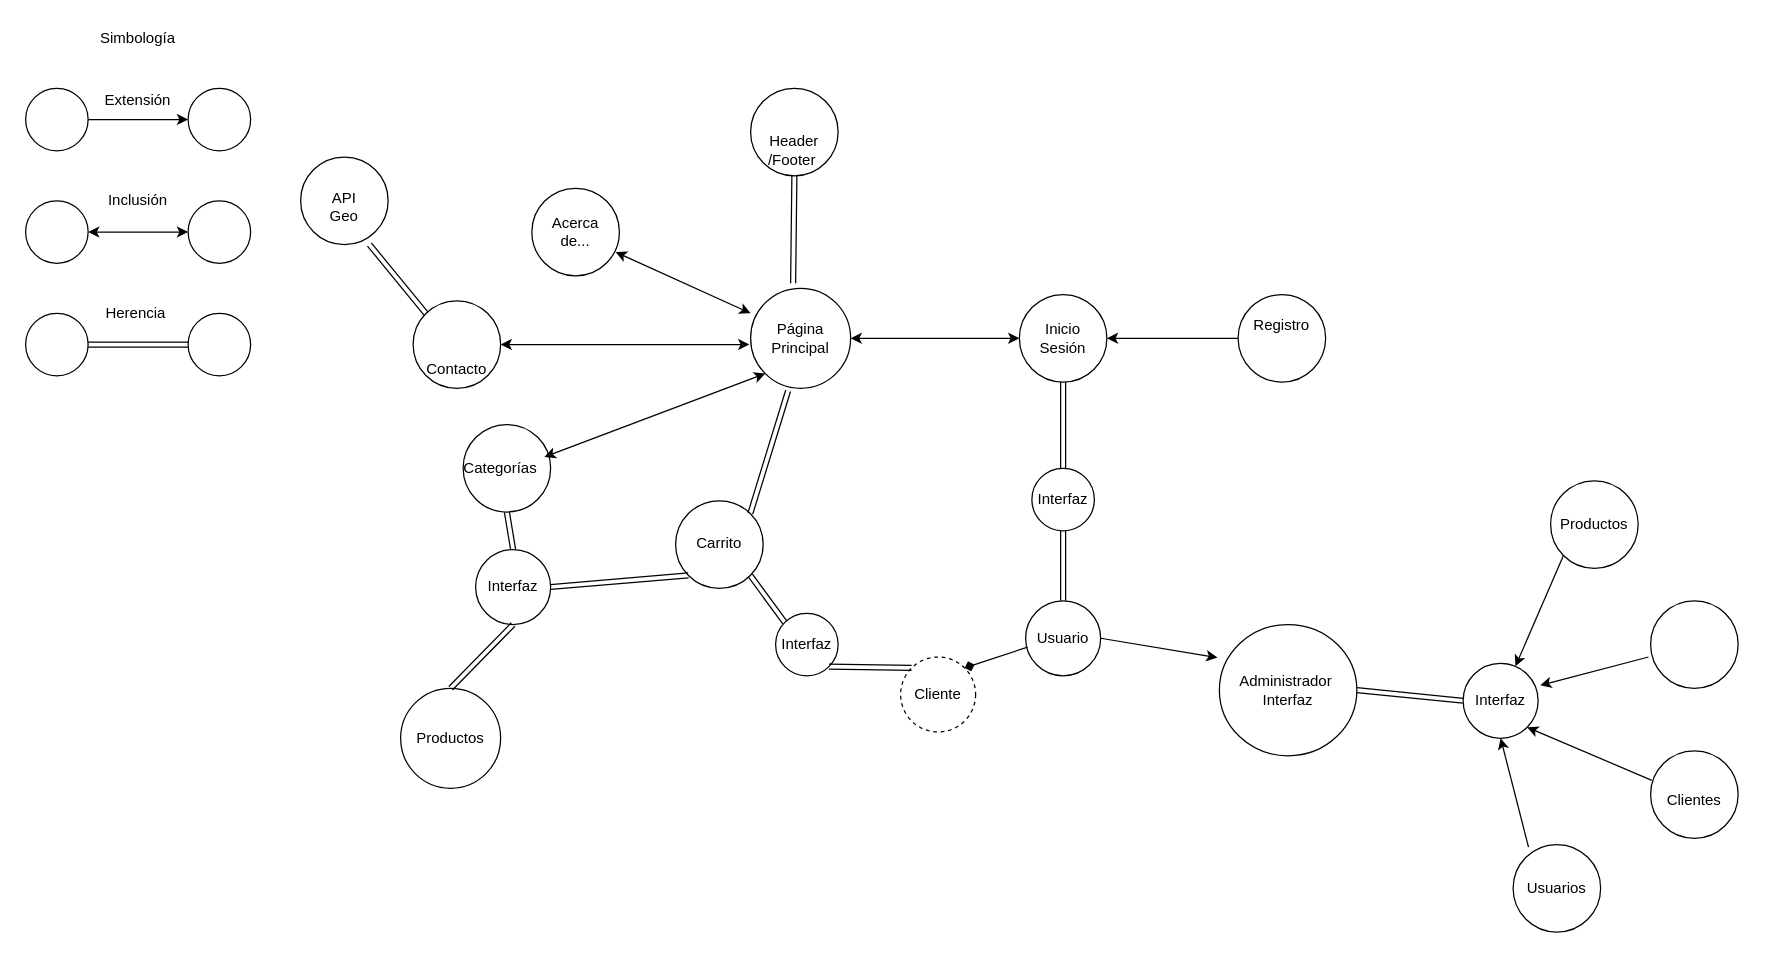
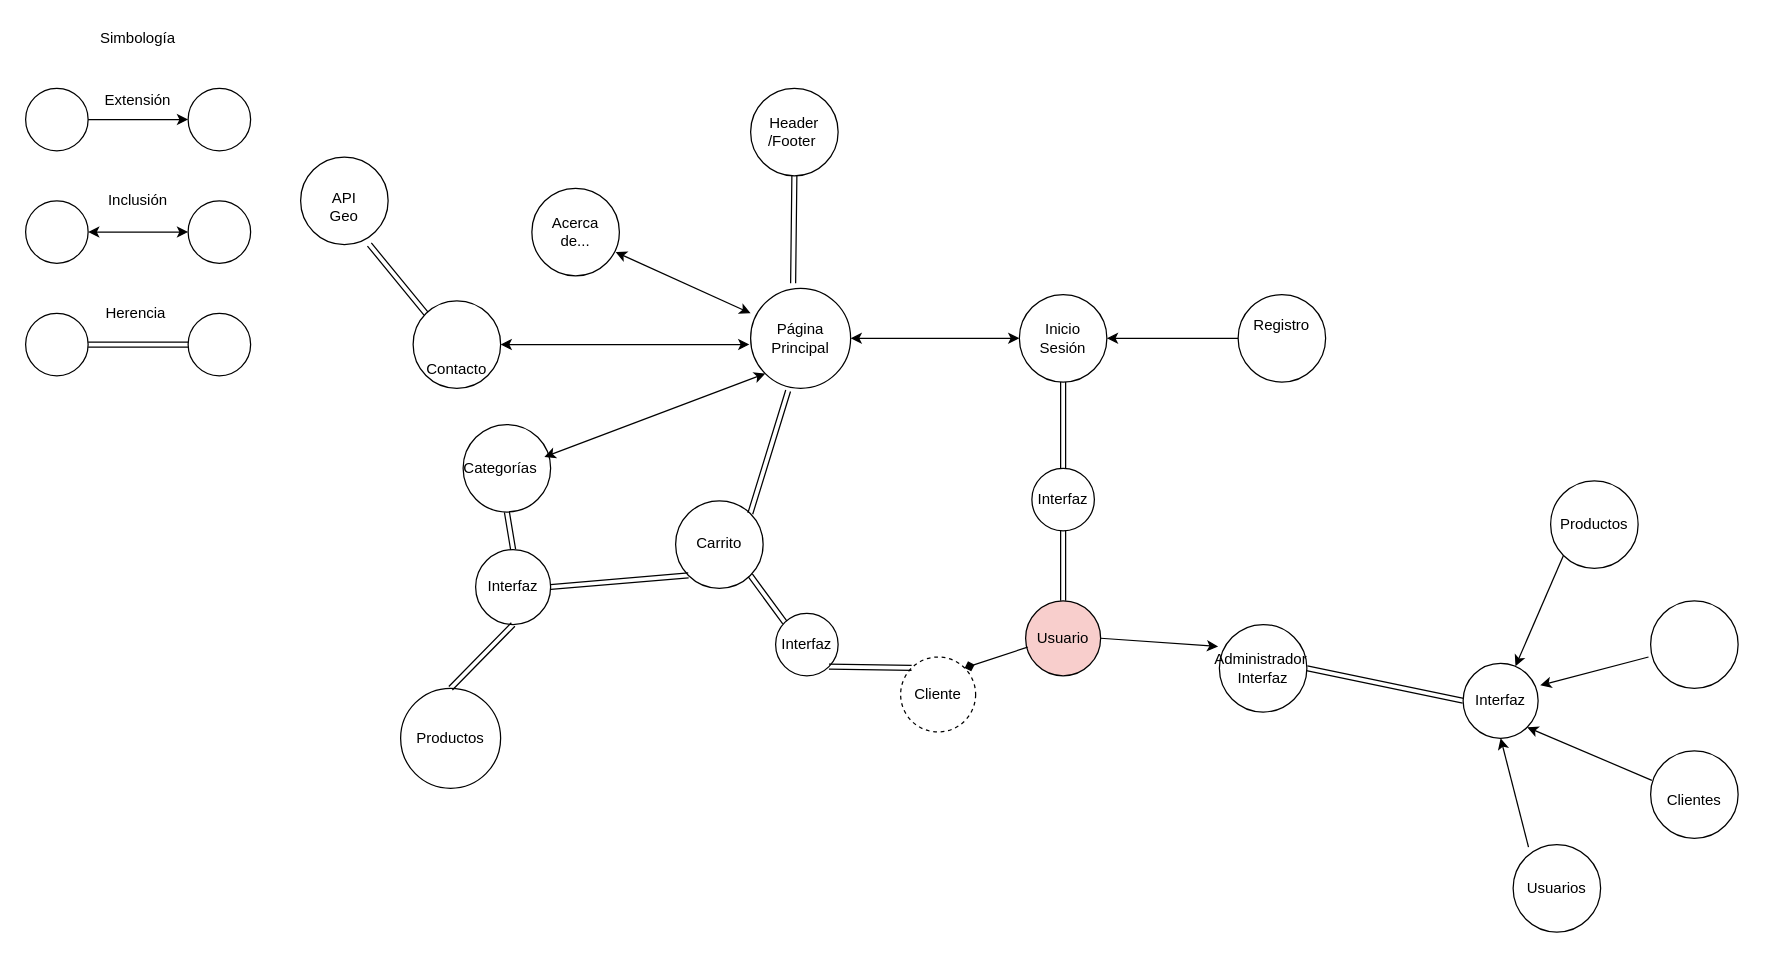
  <mxCell id="0" />
  <mxCell id="1" parent="0" />
  <mxCell id="2" value="" style="ellipse;whiteSpace=wrap;html=1;aspect=fixed;" vertex="1" parent="1"><mxGeometry x="20" y="70" width="50" height="50" as="geometry" /></mxCell>
  <mxCell id="3" value="Simbología" style="text;html=1;strokeColor=none;fillColor=none;align=center;verticalAlign=middle;whiteSpace=wrap;rounded=0;" vertex="1" parent="1"><mxGeometry x="80" y="20" width="60" height="20" as="geometry" /></mxCell>
  <mxCell id="4" value="" style="ellipse;whiteSpace=wrap;html=1;aspect=fixed;" vertex="1" parent="1"><mxGeometry x="150" y="70" width="50" height="50" as="geometry" /></mxCell>
  <mxCell id="5" value="" style="endArrow=classic;html=1;entryX=0;entryY=0.5;entryDx=0;entryDy=0;exitX=1;exitY=0.5;exitDx=0;exitDy=0;" edge="1" parent="1" source="2" target="4"><mxGeometry width="50" height="50" relative="1" as="geometry"><mxPoint x="70" y="180" as="sourcePoint" /><mxPoint x="120" y="130" as="targetPoint" /></mxGeometry></mxCell>
  <mxCell id="6" value="Extensión" style="text;html=1;strokeColor=none;fillColor=none;align=center;verticalAlign=middle;whiteSpace=wrap;rounded=0;" vertex="1" parent="1"><mxGeometry x="90" y="70" width="40" height="20" as="geometry" /></mxCell>
  <mxCell id="7" value="" style="ellipse;whiteSpace=wrap;html=1;aspect=fixed;" vertex="1" parent="1"><mxGeometry x="600" y="230" width="80" height="80" as="geometry" /></mxCell>
  <mxCell id="8" value="" style="ellipse;whiteSpace=wrap;html=1;aspect=fixed;" vertex="1" parent="1"><mxGeometry x="20" y="160" width="50" height="50" as="geometry" /></mxCell>
  <mxCell id="9" value="" style="ellipse;whiteSpace=wrap;html=1;aspect=fixed;" vertex="1" parent="1"><mxGeometry x="150" y="160" width="50" height="50" as="geometry" /></mxCell>
  <mxCell id="10" value="" style="endArrow=classic;startArrow=classic;html=1;entryX=0;entryY=0.5;entryDx=0;entryDy=0;exitX=1;exitY=0.5;exitDx=0;exitDy=0;" edge="1" parent="1" source="8" target="9"><mxGeometry width="50" height="50" relative="1" as="geometry"><mxPoint x="60" y="260" as="sourcePoint" /><mxPoint x="110" y="210" as="targetPoint" /></mxGeometry></mxCell>
  <mxCell id="11" value="Inclusión" style="text;html=1;strokeColor=none;fillColor=none;align=center;verticalAlign=middle;whiteSpace=wrap;rounded=0;" vertex="1" parent="1"><mxGeometry x="90" y="150" width="40" height="20" as="geometry" /></mxCell>
  <mxCell id="12" value="" style="ellipse;whiteSpace=wrap;html=1;aspect=fixed;" vertex="1" parent="1"><mxGeometry x="20" y="250" width="50" height="50" as="geometry" /></mxCell>
  <mxCell id="13" value="" style="ellipse;whiteSpace=wrap;html=1;aspect=fixed;" vertex="1" parent="1"><mxGeometry x="150" y="250" width="50" height="50" as="geometry" /></mxCell>
  <mxCell id="14" value="" style="shape=link;html=1;exitX=1;exitY=0.5;exitDx=0;exitDy=0;entryX=0;entryY=0.5;entryDx=0;entryDy=0;" edge="1" parent="1" source="12" target="13"><mxGeometry width="100" relative="1" as="geometry"><mxPoint x="50" y="270" as="sourcePoint" /><mxPoint x="150" y="270" as="targetPoint" /></mxGeometry></mxCell>
  <mxCell id="15" value="Herencia&amp;nbsp;" style="text;html=1;strokeColor=none;fillColor=none;align=center;verticalAlign=middle;whiteSpace=wrap;rounded=0;" vertex="1" parent="1"><mxGeometry x="90" y="240" width="40" height="20" as="geometry" /></mxCell>
  <mxCell id="16" value="Página Principal" style="text;html=1;strokeColor=none;fillColor=none;align=center;verticalAlign=middle;whiteSpace=wrap;rounded=0;" vertex="1" parent="1"><mxGeometry x="620" y="260" width="40" height="20" as="geometry" /></mxCell>
  <mxCell id="17" value="" style="ellipse;whiteSpace=wrap;html=1;aspect=fixed;" vertex="1" parent="1"><mxGeometry x="815" y="235" width="70" height="70" as="geometry" /></mxCell>
  <mxCell id="18" value="Inicio Sesión" style="text;html=1;strokeColor=none;fillColor=none;align=center;verticalAlign=middle;whiteSpace=wrap;rounded=0;" vertex="1" parent="1"><mxGeometry x="830" y="260" width="40" height="20" as="geometry" /></mxCell>
  <mxCell id="19" value="" style="endArrow=classic;startArrow=classic;html=1;exitX=1;exitY=0.5;exitDx=0;exitDy=0;entryX=0;entryY=0.5;entryDx=0;entryDy=0;" edge="1" parent="1" source="7" target="17"><mxGeometry width="50" height="50" relative="1" as="geometry"><mxPoint x="720" y="340" as="sourcePoint" /><mxPoint x="770" y="290" as="targetPoint" /></mxGeometry></mxCell>
  <mxCell id="20" value="" style="ellipse;whiteSpace=wrap;html=1;aspect=fixed;" vertex="1" parent="1"><mxGeometry x="600" y="70" width="70" height="70" as="geometry" /></mxCell>
  <mxCell id="21" value="" style="shape=link;html=1;entryX=0.5;entryY=1;entryDx=0;entryDy=0;exitX=0.425;exitY=-0.05;exitDx=0;exitDy=0;exitPerimeter=0;" edge="1" parent="1" source="7" target="20"><mxGeometry width="100" relative="1" as="geometry"><mxPoint x="530" y="170" as="sourcePoint" /><mxPoint x="630" y="170" as="targetPoint" /></mxGeometry></mxCell>
- <mxCell id="22" value="Header&lt;br&gt;/Footer&amp;nbsp;" style="text;html=1;strokeColor=none;fillColor=none;align=center;verticalAlign=middle;whiteSpace=wrap;rounded=0;" vertex="1" parent="1"><mxGeometry x="615" y="110" width="40" height="20" as="geometry" /></mxCell>
+ <mxCell id="22" value="Header&lt;br&gt;/Footer&amp;nbsp;" style="text;html=1;strokeColor=none;fillColor=none;align=center;verticalAlign=middle;whiteSpace=wrap;rounded=0;" vertex="1" parent="1"><mxGeometry x="615" y="95" width="40" height="20" as="geometry" /></mxCell>
  <mxCell id="23" value="" style="ellipse;whiteSpace=wrap;html=1;aspect=fixed;" vertex="1" parent="1"><mxGeometry x="825" y="374" width="50" height="50" as="geometry" /></mxCell>
  <mxCell id="24" value="Interfaz" style="text;html=1;strokeColor=none;fillColor=none;align=center;verticalAlign=middle;whiteSpace=wrap;rounded=0;" vertex="1" parent="1"><mxGeometry x="830" y="389" width="40" height="20" as="geometry" /></mxCell>
  <mxCell id="25" value="" style="shape=link;html=1;entryX=0.5;entryY=1;entryDx=0;entryDy=0;exitX=0.5;exitY=0;exitDx=0;exitDy=0;" edge="1" parent="1" source="23" target="17"><mxGeometry width="100" relative="1" as="geometry"><mxPoint x="700" y="340" as="sourcePoint" /><mxPoint x="800" y="340" as="targetPoint" /></mxGeometry></mxCell>
  <mxCell id="26" value="" style="ellipse;whiteSpace=wrap;html=1;aspect=fixed;" vertex="1" parent="1"><mxGeometry x="425" y="150" width="70" height="70" as="geometry" /></mxCell>
  <mxCell id="27" value="" style="ellipse;whiteSpace=wrap;html=1;aspect=fixed;" vertex="1" parent="1"><mxGeometry x="990" y="235" width="70" height="70" as="geometry" /></mxCell>
  <mxCell id="28" value="Registro" style="text;html=1;strokeColor=none;fillColor=none;align=center;verticalAlign=middle;whiteSpace=wrap;rounded=0;" vertex="1" parent="1"><mxGeometry x="1005" y="250" width="40" height="20" as="geometry" /></mxCell>
  <mxCell id="29" value="" style="endArrow=classic;html=1;entryX=1;entryY=0.5;entryDx=0;entryDy=0;exitX=0;exitY=0.5;exitDx=0;exitDy=0;" edge="1" parent="1" source="27" target="17"><mxGeometry width="50" height="50" relative="1" as="geometry"><mxPoint x="900" y="320" as="sourcePoint" /><mxPoint x="950" y="270" as="targetPoint" /></mxGeometry></mxCell>
  <mxCell id="30" value="Acerca de..." style="text;html=1;strokeColor=none;fillColor=none;align=center;verticalAlign=middle;whiteSpace=wrap;rounded=0;" vertex="1" parent="1"><mxGeometry x="440" y="175" width="40" height="20" as="geometry" /></mxCell>
  <mxCell id="31" value="" style="ellipse;whiteSpace=wrap;html=1;aspect=fixed;" vertex="1" parent="1"><mxGeometry x="330" y="240" width="70" height="70" as="geometry" /></mxCell>
  <mxCell id="32" value="Contacto" style="text;html=1;strokeColor=none;fillColor=none;align=center;verticalAlign=middle;whiteSpace=wrap;rounded=0;" vertex="1" parent="1"><mxGeometry x="345" y="285" width="40" height="20" as="geometry" /></mxCell>
  <mxCell id="33" value="" style="endArrow=classic;startArrow=classic;html=1;exitX=1;exitY=0.5;exitDx=0;exitDy=0;" edge="1" parent="1" source="31"><mxGeometry width="50" height="50" relative="1" as="geometry"><mxPoint x="520" y="330" as="sourcePoint" /><mxPoint x="599" y="275" as="targetPoint" /></mxGeometry></mxCell>
  <mxCell id="34" value="" style="endArrow=classic;startArrow=classic;html=1;entryX=0;entryY=0.25;entryDx=0;entryDy=0;entryPerimeter=0;exitX=0.957;exitY=0.729;exitDx=0;exitDy=0;exitPerimeter=0;" edge="1" parent="1" source="26" target="7"><mxGeometry width="50" height="50" relative="1" as="geometry"><mxPoint x="540" y="240" as="sourcePoint" /><mxPoint x="540" y="80" as="targetPoint" /></mxGeometry></mxCell>
  <mxCell id="35" value="" style="ellipse;whiteSpace=wrap;html=1;aspect=fixed;" vertex="1" parent="1"><mxGeometry x="370" y="339" width="70" height="70" as="geometry" /></mxCell>
  <mxCell id="36" value="" style="ellipse;whiteSpace=wrap;html=1;aspect=fixed;" vertex="1" parent="1"><mxGeometry x="540" y="400" width="70" height="70" as="geometry" /></mxCell>
  <mxCell id="37" value="Categorías" style="text;html=1;strokeColor=none;fillColor=none;align=center;verticalAlign=middle;whiteSpace=wrap;rounded=0;" vertex="1" parent="1"><mxGeometry x="380" y="364" width="40" height="20" as="geometry" /></mxCell>
  <mxCell id="38" value="" style="endArrow=classic;startArrow=classic;html=1;exitX=0.929;exitY=0.371;exitDx=0;exitDy=0;exitPerimeter=0;entryX=0;entryY=1;entryDx=0;entryDy=0;" edge="1" parent="1" source="35" target="7"><mxGeometry width="50" height="50" relative="1" as="geometry"><mxPoint x="520" y="370" as="sourcePoint" /><mxPoint x="570" y="320" as="targetPoint" /></mxGeometry></mxCell>
  <mxCell id="39" value="Carrito" style="text;html=1;strokeColor=none;fillColor=none;align=center;verticalAlign=middle;whiteSpace=wrap;rounded=0;" vertex="1" parent="1"><mxGeometry x="555" y="424" width="40" height="20" as="geometry" /></mxCell>
  <mxCell id="40" value="" style="shape=link;html=1;exitX=1;exitY=0;exitDx=0;exitDy=0;entryX=0.375;entryY=1.025;entryDx=0;entryDy=0;entryPerimeter=0;" edge="1" parent="1" source="36" target="7"><mxGeometry width="100" relative="1" as="geometry"><mxPoint x="590" y="370" as="sourcePoint" /><mxPoint x="690" y="370" as="targetPoint" /></mxGeometry></mxCell>
  <mxCell id="41" value="" style="ellipse;whiteSpace=wrap;html=1;aspect=fixed;" vertex="1" parent="1"><mxGeometry x="240" y="125" width="70" height="70" as="geometry" /></mxCell>
  <mxCell id="42" value="" style="shape=link;html=1;entryX=0;entryY=0;entryDx=0;entryDy=0;exitX=0.786;exitY=1;exitDx=0;exitDy=0;exitPerimeter=0;" edge="1" parent="1" source="41" target="31"><mxGeometry width="100" relative="1" as="geometry"><mxPoint x="240" y="230" as="sourcePoint" /><mxPoint x="340" y="230" as="targetPoint" /></mxGeometry></mxCell>
  <mxCell id="43" value="API Geo" style="text;html=1;strokeColor=none;fillColor=none;align=center;verticalAlign=middle;whiteSpace=wrap;rounded=0;" vertex="1" parent="1"><mxGeometry x="255" y="155" width="40" height="20" as="geometry" /></mxCell>
  <mxCell id="44" value="Interfaz" style="ellipse;whiteSpace=wrap;html=1;aspect=fixed;" vertex="1" parent="1"><mxGeometry x="380" y="439" width="60" height="60" as="geometry" /></mxCell>
  <mxCell id="45" value="" style="shape=link;html=1;exitX=0.5;exitY=0;exitDx=0;exitDy=0;entryX=0.5;entryY=1;entryDx=0;entryDy=0;" edge="1" parent="1" source="44" target="35"><mxGeometry width="100" relative="1" as="geometry"><mxPoint x="350" y="450" as="sourcePoint" /><mxPoint x="450" y="450" as="targetPoint" /></mxGeometry></mxCell>
  <mxCell id="46" value="Productos" style="ellipse;whiteSpace=wrap;html=1;aspect=fixed;" vertex="1" parent="1"><mxGeometry x="320" y="550" width="80" height="80" as="geometry" /></mxCell>
  <mxCell id="47" value="" style="shape=link;html=1;exitX=0.5;exitY=1;exitDx=0;exitDy=0;entryX=0.5;entryY=0;entryDx=0;entryDy=0;" edge="1" parent="1" source="44" target="46"><mxGeometry width="100" relative="1" as="geometry"><mxPoint x="270" y="540" as="sourcePoint" /><mxPoint x="370" y="540" as="targetPoint" /></mxGeometry></mxCell>
  <mxCell id="48" value="" style="shape=link;html=1;exitX=1;exitY=0.5;exitDx=0;exitDy=0;entryX=0;entryY=1;entryDx=0;entryDy=0;" edge="1" parent="1" source="44" target="36"><mxGeometry width="100" relative="1" as="geometry"><mxPoint x="530" y="540" as="sourcePoint" /><mxPoint x="630" y="540" as="targetPoint" /></mxGeometry></mxCell>
- <mxCell id="49" value="Usuario" style="ellipse;whiteSpace=wrap;html=1;aspect=fixed;" vertex="1" parent="1"><mxGeometry x="820" y="480" width="60" height="60" as="geometry" /></mxCell>
+ <mxCell id="49" value="Usuario" style="ellipse;whiteSpace=wrap;html=1;aspect=fixed;fillColor=#f8cecc;" vertex="1" parent="1"><mxGeometry x="820" y="480" width="60" height="60" as="geometry" /></mxCell>
  <mxCell id="50" value="" style="shape=link;html=1;entryX=0.5;entryY=1;entryDx=0;entryDy=0;exitX=0.5;exitY=0;exitDx=0;exitDy=0;" edge="1" parent="1" source="49" target="23"><mxGeometry width="100" relative="1" as="geometry"><mxPoint x="740" y="450" as="sourcePoint" /><mxPoint x="840" y="450" as="targetPoint" /></mxGeometry></mxCell>
  <mxCell id="51" value="Cliente" style="ellipse;whiteSpace=wrap;html=1;aspect=fixed;dashed=1;" vertex="1" parent="1"><mxGeometry x="720" y="525" width="60" height="60" as="geometry" /></mxCell>
- <mxCell id="52" value="Administrador&amp;nbsp;&lt;br&gt;Interfaz" style="ellipse;whiteSpace=wrap;html=1;aspect=fixed;" vertex="1" parent="1"><mxGeometry x="975" y="499" width="110" height="105" as="geometry" /></mxCell>
+ <mxCell id="52" value="Administrador&amp;nbsp;&lt;br&gt;Interfaz" style="ellipse;whiteSpace=wrap;html=1;aspect=fixed;" vertex="1" parent="1"><mxGeometry x="975" y="499" width="70" height="70" as="geometry" /></mxCell>
  <mxCell id="53" value="" style="endArrow=diamond;html=1;entryX=1;entryY=0;entryDx=0;entryDy=0;exitX=0.027;exitY=0.618;exitDx=0;exitDy=0;exitPerimeter=0;" edge="1" parent="1" source="49" target="51"><mxGeometry width="50" height="50" relative="1" as="geometry"><mxPoint x="800" y="580" as="sourcePoint" /><mxPoint x="840" y="610" as="targetPoint" /></mxGeometry></mxCell>
  <mxCell id="54" value="" style="endArrow=classic;html=1;exitX=1;exitY=0.5;exitDx=0;exitDy=0;entryX=-0.014;entryY=0.252;entryDx=0;entryDy=0;entryPerimeter=0;" edge="1" parent="1" source="49" target="52"><mxGeometry width="50" height="50" relative="1" as="geometry"><mxPoint x="850" y="650" as="sourcePoint" /><mxPoint x="900" y="600" as="targetPoint" /><Array as="points" /></mxGeometry></mxCell>
  <mxCell id="55" value="" style="ellipse;whiteSpace=wrap;html=1;aspect=fixed;" vertex="1" parent="1"><mxGeometry x="620" y="490" width="50" height="50" as="geometry" /></mxCell>
  <mxCell id="56" value="" style="shape=link;html=1;entryX=0;entryY=0;entryDx=0;entryDy=0;exitX=1;exitY=1;exitDx=0;exitDy=0;" edge="1" parent="1" source="55" target="51"><mxGeometry width="100" relative="1" as="geometry"><mxPoint x="560" y="560" as="sourcePoint" /><mxPoint x="660" y="560" as="targetPoint" /></mxGeometry></mxCell>
  <mxCell id="57" value="" style="shape=link;html=1;entryX=0;entryY=0;entryDx=0;entryDy=0;exitX=1;exitY=1;exitDx=0;exitDy=0;" edge="1" parent="1" source="36" target="55"><mxGeometry width="100" relative="1" as="geometry"><mxPoint x="500" y="540" as="sourcePoint" /><mxPoint x="600" y="540" as="targetPoint" /></mxGeometry></mxCell>
  <mxCell id="58" value="Interfaz" style="text;html=1;strokeColor=none;fillColor=none;align=center;verticalAlign=middle;whiteSpace=wrap;rounded=0;" vertex="1" parent="1"><mxGeometry x="625" y="505" width="40" height="20" as="geometry" /></mxCell>
  <mxCell id="59" value="" style="ellipse;whiteSpace=wrap;html=1;aspect=fixed;" vertex="1" parent="1"><mxGeometry x="1170" y="530" width="60" height="60" as="geometry" /></mxCell>
  <mxCell id="60" value="" style="shape=link;html=1;exitX=0;exitY=0.5;exitDx=0;exitDy=0;entryX=1;entryY=0.5;entryDx=0;entryDy=0;" edge="1" parent="1" source="59" target="52"><mxGeometry width="100" relative="1" as="geometry"><mxPoint x="900" y="650" as="sourcePoint" /><mxPoint x="1000" y="650" as="targetPoint" /></mxGeometry></mxCell>
  <mxCell id="61" value="Interfaz" style="text;html=1;strokeColor=none;fillColor=none;align=center;verticalAlign=middle;whiteSpace=wrap;rounded=0;" vertex="1" parent="1"><mxGeometry x="1180" y="550" width="40" height="20" as="geometry" /></mxCell>
  <mxCell id="62" value="" style="ellipse;whiteSpace=wrap;html=1;aspect=fixed;" vertex="1" parent="1"><mxGeometry x="1240" y="384" width="70" height="70" as="geometry" /></mxCell>
  <mxCell id="63" value="Inventario" style="text;html=1;strokeColor=none;fillColor=none;align=center;verticalAlign=middle;whiteSpace=wrap;rounded=0;" vertex="1" parent="1"><mxGeometry x="1225" y="700" width="40" height="20" as="geometry" /></mxCell>
  <mxCell id="64" value="" style="ellipse;whiteSpace=wrap;html=1;aspect=fixed;" vertex="1" parent="1"><mxGeometry x="1320" y="480" width="70" height="70" as="geometry" /></mxCell>
  <mxCell id="65" value="" style="ellipse;whiteSpace=wrap;html=1;aspect=fixed;" vertex="1" parent="1"><mxGeometry x="1320" y="600" width="70" height="70" as="geometry" /></mxCell>
  <mxCell id="66" value="" style="ellipse;whiteSpace=wrap;html=1;aspect=fixed;" vertex="1" parent="1"><mxGeometry x="1210" y="675" width="70" height="70" as="geometry" /></mxCell>
  <mxCell id="67" value="" style="endArrow=classic;html=1;exitX=0;exitY=1;exitDx=0;exitDy=0;" edge="1" parent="1" source="62" target="59"><mxGeometry width="50" height="50" relative="1" as="geometry"><mxPoint x="1230" y="520" as="sourcePoint" /><mxPoint x="1280" y="470" as="targetPoint" /></mxGeometry></mxCell>
  <mxCell id="68" value="" style="endArrow=classic;html=1;entryX=0.5;entryY=1;entryDx=0;entryDy=0;exitX=0.176;exitY=0.029;exitDx=0;exitDy=0;exitPerimeter=0;" edge="1" parent="1" source="66" target="59"><mxGeometry width="50" height="50" relative="1" as="geometry"><mxPoint x="1150" y="680" as="sourcePoint" /><mxPoint x="1200" y="630" as="targetPoint" /></mxGeometry></mxCell>
  <mxCell id="69" value="" style="endArrow=classic;html=1;entryX=1;entryY=1;entryDx=0;entryDy=0;exitX=0.014;exitY=0.338;exitDx=0;exitDy=0;exitPerimeter=0;" edge="1" parent="1" source="65" target="59"><mxGeometry width="50" height="50" relative="1" as="geometry"><mxPoint x="1260" y="650" as="sourcePoint" /><mxPoint x="1310" y="600" as="targetPoint" /></mxGeometry></mxCell>
  <mxCell id="70" value="" style="endArrow=classic;html=1;entryX=1.028;entryY=0.294;entryDx=0;entryDy=0;entryPerimeter=0;exitX=-0.024;exitY=0.643;exitDx=0;exitDy=0;exitPerimeter=0;" edge="1" parent="1" source="64" target="59"><mxGeometry width="50" height="50" relative="1" as="geometry"><mxPoint x="1260" y="580" as="sourcePoint" /><mxPoint x="1310" y="530" as="targetPoint" /></mxGeometry></mxCell>
  <mxCell id="71" value="Productos" style="text;html=1;strokeColor=none;fillColor=none;align=center;verticalAlign=middle;whiteSpace=wrap;rounded=0;" vertex="1" parent="1"><mxGeometry x="1255" y="409" width="40" height="20" as="geometry" /></mxCell>
  <mxCell id="72" value="Clientes" style="text;html=1;strokeColor=none;fillColor=none;align=center;verticalAlign=middle;whiteSpace=wrap;rounded=0;" vertex="1" parent="1"><mxGeometry x="1335" y="630" width="40" height="20" as="geometry" /></mxCell>
  <mxCell id="73" value="Usuarios" style="text;html=1;strokeColor=none;fillColor=none;align=center;verticalAlign=middle;whiteSpace=wrap;rounded=0;" vertex="1" parent="1"><mxGeometry x="1225" y="700" width="40" height="20" as="geometry" /></mxCell>
